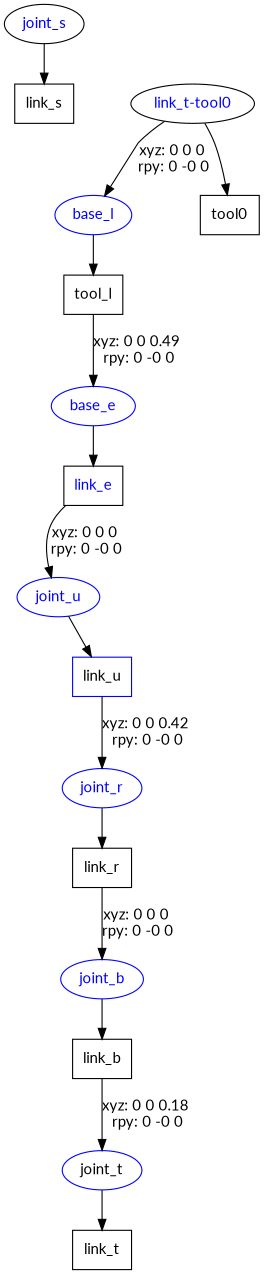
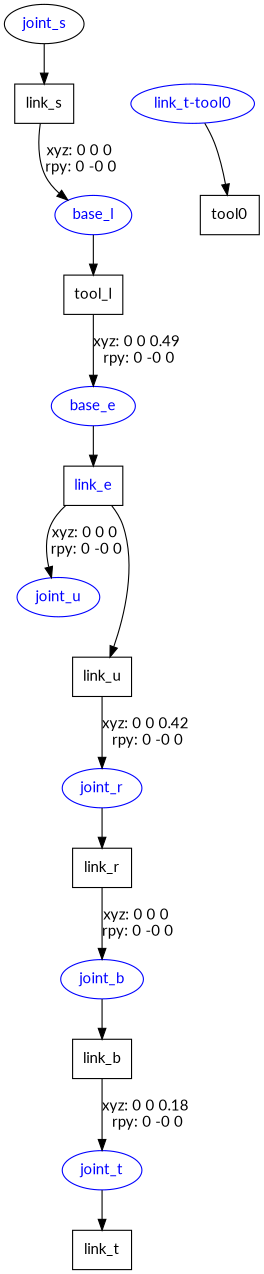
  digraph {
    fontname=Lato
    node [fontcolor=blue fontname=Lato shape=ellipse]
    edge [fontname=Lato]
    joint_s [color=black]
    n2 [label=link_s shape=box fontcolor=""]
    n3 [color=blue label=base_l]
    n4 [label=tool_l shape=box fontcolor=""]
    n5 [color=blue label=base_e]
    n6 [label=link_e shape=box]
    joint_u [color=blue]
-   n8 [label=link_u shape=box color=blue fontcolor=""]
+   n8 [label=link_u shape=box fontcolor=""]
    joint_r [color=blue]
    n10 [label=link_r shape=box fontcolor=""]
    joint_b [color=blue]
    n12 [label=link_b shape=box fontcolor=""]
-   joint_t [color=blue fontcolor=black]
+   joint_t [color=blue]
    n14 [label=link_t shape=box fontcolor=""]
-   "link_t-tool0" [color=black]
+   "link_t-tool0" [color=blue]
    n16 [label=tool0 shape=box fontcolor=""]
    joint_s -> n2
-   "link_t-tool0" -> n3 [label="xyz: 0 0 0 \nrpy: 0 -0 0"]
+   n2 -> n3 [label="xyz: 0 0 0 \nrpy: 0 -0 0"]
    n3 -> n4
    n4 -> n5 [label="xyz: 0 0 0.49 \nrpy: 0 -0 0"]
    n5 -> n6
    n6 -> joint_u [label="xyz: 0 0 0 \nrpy: 0 -0 0"]
-   joint_u -> n8
+   n6 -> n8
    n8 -> joint_r [label="xyz: 0 0 0.42 \nrpy: 0 -0 0"]
    joint_r -> n10
    n10 -> joint_b [label="xyz: 0 0 0 \nrpy: 0 -0 0"]
    joint_b -> n12
    n12 -> joint_t [label="xyz: 0 0 0.18 \nrpy: 0 -0 0"]
    joint_t -> n14
    "link_t-tool0" -> n16
  }
